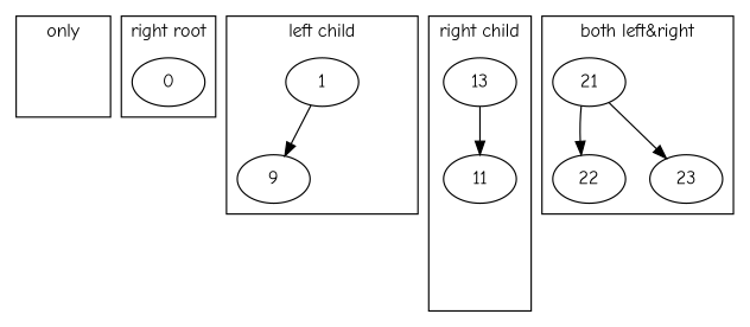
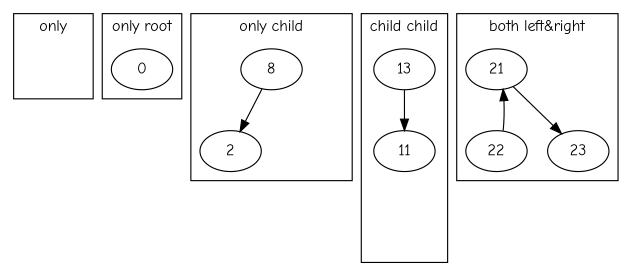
  digraph {
    fontname="Comic Neue"
    node [fontname="Comic Neue"]
    edge [fontname="Comic Neue"]
    null [style=invis]
    0
-   1
-   2 [label=9]
+   1 [label=8]
+   2
    3 [style=invis]
    12 [style=invis]
    11
    13
    21
    22
    23
    subgraph cluster_1 {
      label=only
      null
    }
    subgraph cluster_2 {
-     label="right root"
+     label="only root"
      0
    }
    subgraph cluster_3 {
-     label="left child"
+     label="only child"
      1
      2
      3
    }
    subgraph cluster_4 {
-     label="right child"
+     label="child child"
      12
      11
      13
    }
    subgraph cluster_5 {
      label="both left&right"
      21
      22
      23
    }
    1 -> 2
    1 -> 3 [style=invis]
    11 -> 12 [style=invis]
    13 -> 11
-   21 -> 22
+   22 -> 21
    21 -> 23
  }
